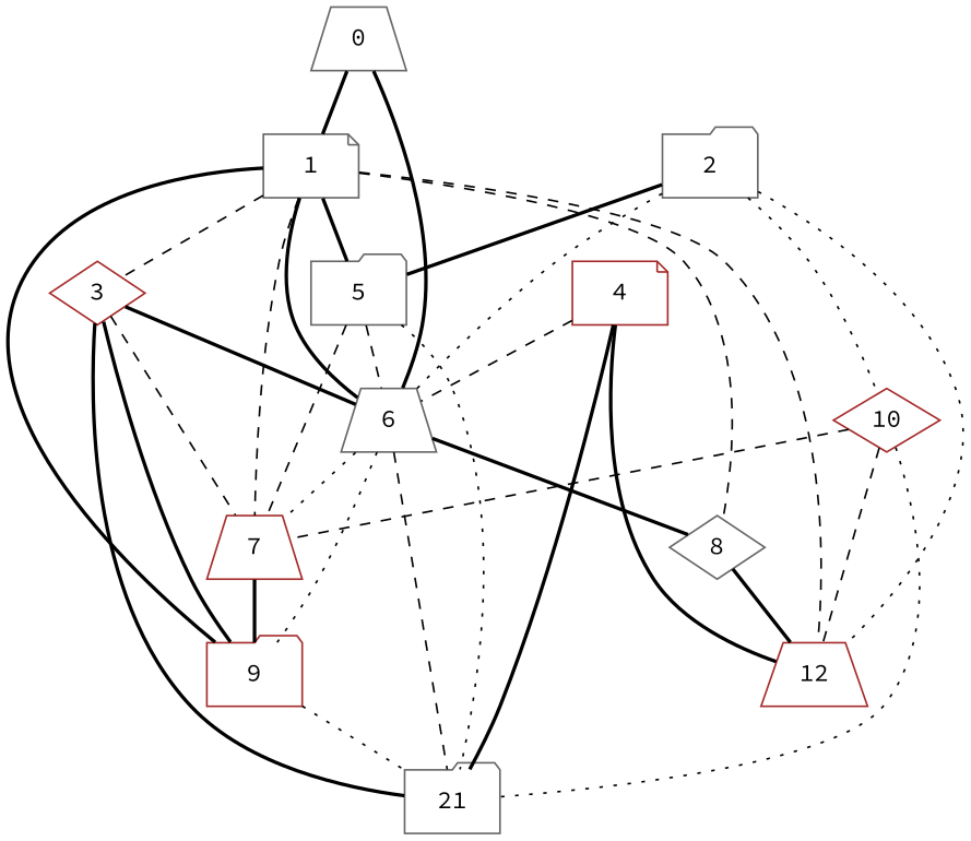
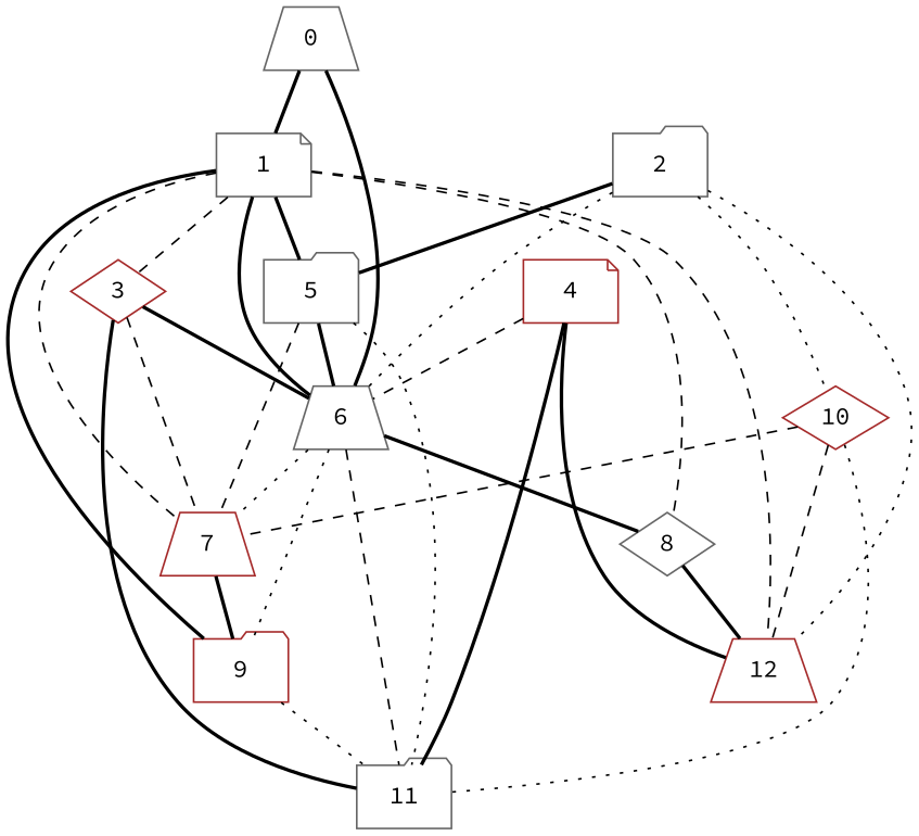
  graph {
    fontname="Source Code Pro"
    node [color=gray40 fillcolor=white fontname="Source Code Pro" shape=trapezium style=filled]
    edge [fontname="Source Code Pro" style=bold]
    1 [shape=note]
    0
    6
    3 [color=brown shape=diamond]
    5 [shape=folder]
    7 [color=brown]
    8 [shape=diamond]
    9 [color=brown shape=folder]
    12 [color=brown]
-   11 [shape=folder label=21]
+   11 [shape=folder]
    2 [shape=folder]
    10 [color=brown shape=diamond]
    4 [color=brown shape=note]
    1 -- 6
    1 -- 3 [style=dashed]
    1 -- 5
    1 -- 7 [style=dashed]
    1 -- 8 [style=dashed]
    1 -- 9
    1 -- 12 [style=dashed]
    0 -- 1
    0 -- 6
    6 -- 7 [style=dotted]
    6 -- 8
    6 -- 9 [style=dotted]
    6 -- 11 [style=dashed]
    3 -- 6
    3 -- 7 [style=dashed]
-   3 -- 9
    3 -- 11
-   5 -- 6 [style=dashed]
+   5 -- 6
    5 -- 7 [style=dashed]
    5 -- 11 [style=dotted]
    7 -- 9
    8 -- 12
    9 -- 11 [style=dotted]
    2 -- 6 [style=dotted]
    2 -- 5
    2 -- 12 [style=dotted]
    2 -- 10 [style=dotted]
    10 -- 7 [style=dashed]
    10 -- 12 [style=dashed]
    10 -- 11 [style=dotted]
    4 -- 6 [style=dashed]
    4 -- 12
    4 -- 11
  }
